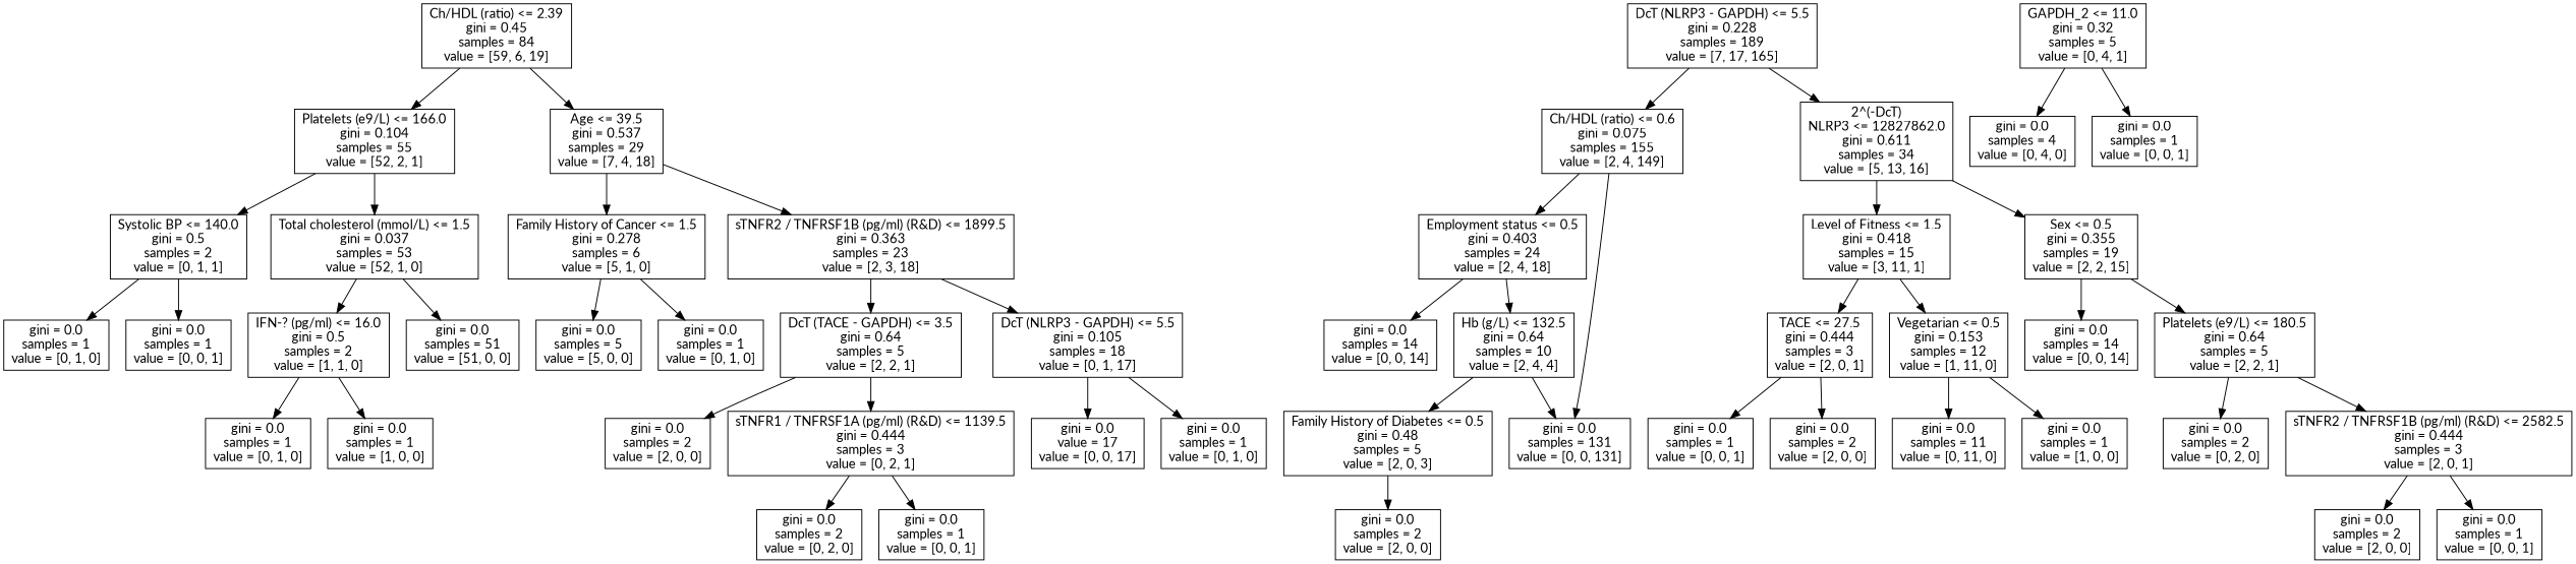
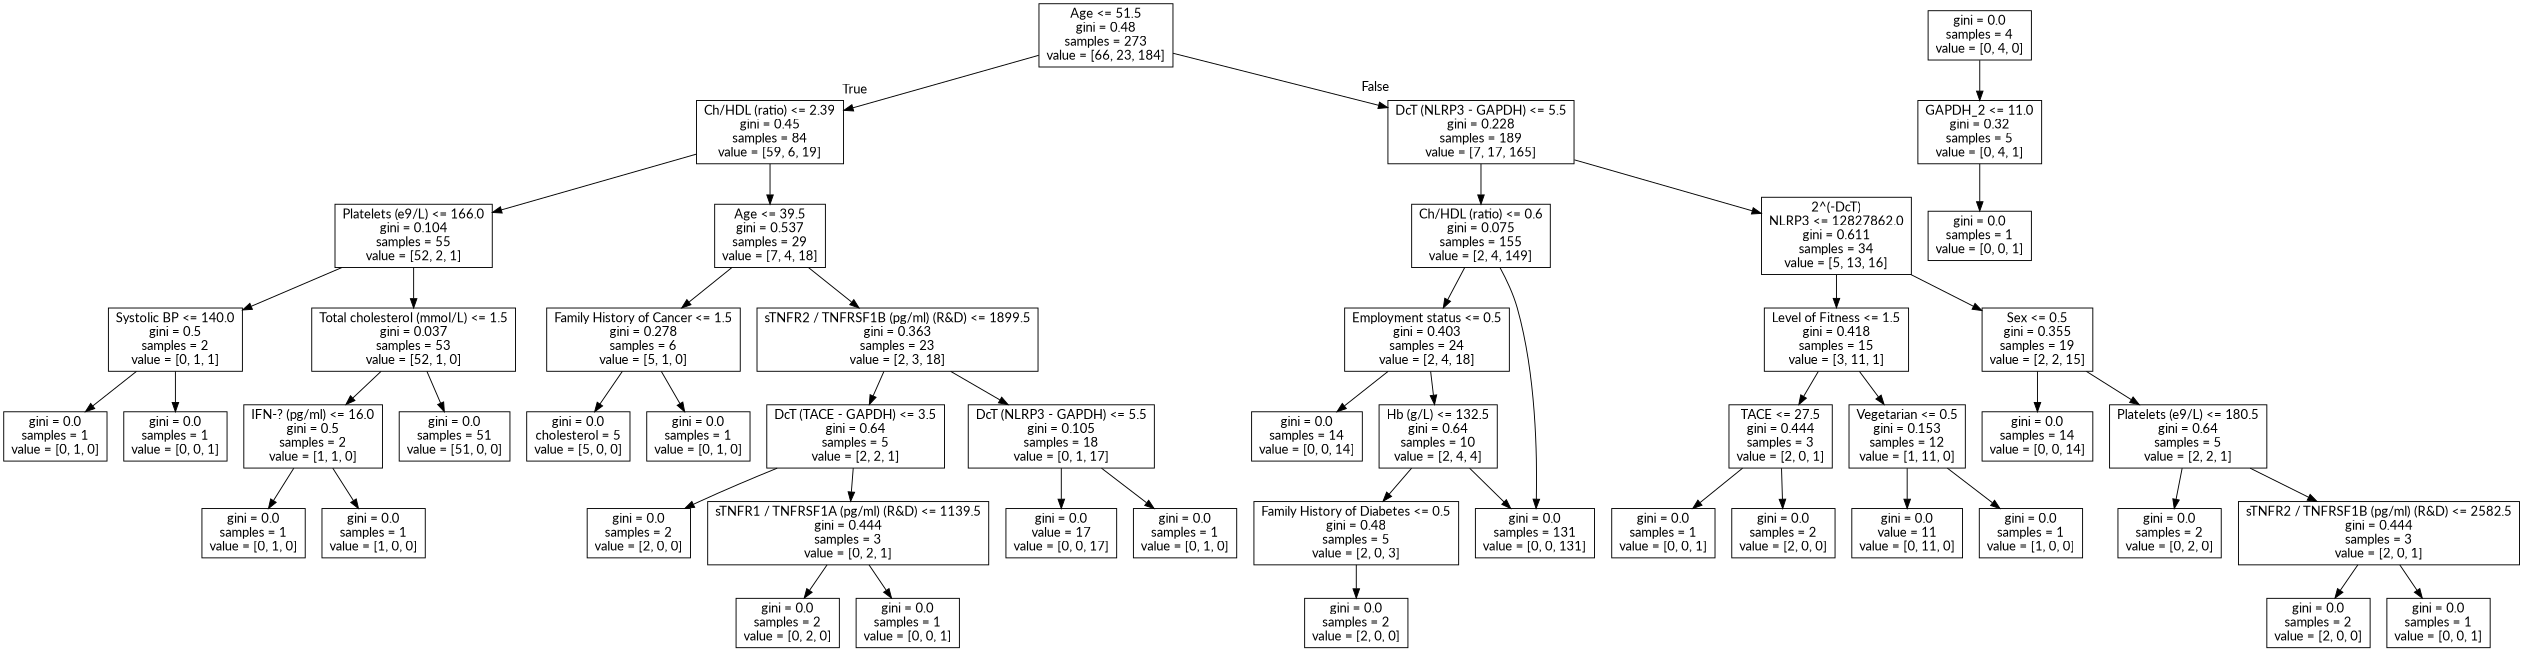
  digraph {
    fontname=Lato
    node [fontname=Lato shape=box]
    edge [fontname=Lato]
+   n1 [label="Age <= 51.5\ngini = 0.48\nsamples = 273\nvalue = [66, 23, 184]"]
    n2 [label="Ch/HDL (ratio) <= 2.39\ngini = 0.45\nsamples = 84\nvalue = [59, 6, 19]"]
    n3 [label="DcT (NLRP3 - GAPDH) <= 5.5\ngini = 0.228\nsamples = 189\nvalue = [7, 17, 165]"]
    n4 [label="Platelets (e9/L) <= 166.0\ngini = 0.104\nsamples = 55\nvalue = [52, 2, 1]"]
    n5 [label="Age <= 39.5\ngini = 0.537\nsamples = 29\nvalue = [7, 4, 18]"]
    n6 [label="Ch/HDL (ratio) <= 0.6\ngini = 0.075\nsamples = 155\nvalue = [2, 4, 149]"]
    n7 [label="2^(-DcT)\nNLRP3 <= 12827862.0\ngini = 0.611\nsamples = 34\nvalue = [5, 13, 16]"]
    n8 [label="Systolic BP <= 140.0\ngini = 0.5\nsamples = 2\nvalue = [0, 1, 1]"]
    n9 [label="Total cholesterol (mmol/L) <= 1.5\ngini = 0.037\nsamples = 53\nvalue = [52, 1, 0]"]
    n10 [label="Family History of Cancer <= 1.5\ngini = 0.278\nsamples = 6\nvalue = [5, 1, 0]"]
    n11 [label="sTNFR2 / TNFRSF1B (pg/ml) (R&D) <= 1899.5\ngini = 0.363\nsamples = 23\nvalue = [2, 3, 18]"]
    n12 [label="gini = 0.0\nsamples = 1\nvalue = [0, 1, 0]"]
    n13 [label="gini = 0.0\nsamples = 1\nvalue = [0, 0, 1]"]
    n14 [label="IFN-? (pg/ml) <= 16.0\ngini = 0.5\nsamples = 2\nvalue = [1, 1, 0]"]
    n15 [label="gini = 0.0\nsamples = 51\nvalue = [51, 0, 0]"]
    n16 [label="gini = 0.0\nsamples = 1\nvalue = [0, 1, 0]"]
    n17 [label="gini = 0.0\nsamples = 1\nvalue = [1, 0, 0]"]
-   n18 [label="gini = 0.0\nsamples = 5\nvalue = [5, 0, 0]"]
+   n18 [label="gini = 0.0\ncholesterol = 5\nvalue = [5, 0, 0]"]
    n19 [label="gini = 0.0\nsamples = 1\nvalue = [0, 1, 0]"]
    n20 [label="DcT (TACE - GAPDH) <= 3.5\ngini = 0.64\nsamples = 5\nvalue = [2, 2, 1]"]
    n21 [label="DcT (NLRP3 - GAPDH) <= 5.5\ngini = 0.105\nsamples = 18\nvalue = [0, 1, 17]"]
    n22 [label="gini = 0.0\nsamples = 2\nvalue = [2, 0, 0]"]
    n23 [label="sTNFR1 / TNFRSF1A (pg/ml) (R&D) <= 1139.5\ngini = 0.444\nsamples = 3\nvalue = [0, 2, 1]"]
    n24 [label="gini = 0.0\nvalue = 17\nvalue = [0, 0, 17]"]
    n25 [label="gini = 0.0\nsamples = 1\nvalue = [0, 1, 0]"]
    n26 [label="gini = 0.0\nsamples = 2\nvalue = [0, 2, 0]"]
    n27 [label="gini = 0.0\nsamples = 1\nvalue = [0, 0, 1]"]
    n28 [label="Employment status <= 0.5\ngini = 0.403\nsamples = 24\nvalue = [2, 4, 18]"]
    n29 [label="gini = 0.0\nsamples = 131\nvalue = [0, 0, 131]"]
    n30 [label="Level of Fitness <= 1.5\ngini = 0.418\nsamples = 15\nvalue = [3, 11, 1]"]
    n31 [label="Sex <= 0.5\ngini = 0.355\nsamples = 19\nvalue = [2, 2, 15]"]
    n32 [label="gini = 0.0\nsamples = 14\nvalue = [0, 0, 14]"]
    n33 [label="Hb (g/L) <= 132.5\ngini = 0.64\nsamples = 10\nvalue = [2, 4, 4]"]
    n34 [label="Family History of Diabetes <= 0.5\ngini = 0.48\nsamples = 5\nvalue = [2, 0, 3]"]
    n35 [label="gini = 0.0\nsamples = 2\nvalue = [2, 0, 0]"]
    n36 [label="GAPDH_2 <= 11.0\ngini = 0.32\nsamples = 5\nvalue = [0, 4, 1]"]
    n37 [label="gini = 0.0\nsamples = 4\nvalue = [0, 4, 0]"]
    n38 [label="gini = 0.0\nsamples = 1\nvalue = [0, 0, 1]"]
    n39 [label="TACE <= 27.5\ngini = 0.444\nsamples = 3\nvalue = [2, 0, 1]"]
    n40 [label="Vegetarian <= 0.5\ngini = 0.153\nsamples = 12\nvalue = [1, 11, 0]"]
    n41 [label="gini = 0.0\nsamples = 14\nvalue = [0, 0, 14]"]
    n42 [label="Platelets (e9/L) <= 180.5\ngini = 0.64\nsamples = 5\nvalue = [2, 2, 1]"]
    n43 [label="gini = 0.0\nsamples = 1\nvalue = [0, 0, 1]"]
    n44 [label="gini = 0.0\nsamples = 2\nvalue = [2, 0, 0]"]
-   n45 [label="gini = 0.0\nsamples = 11\nvalue = [0, 11, 0]"]
+   n45 [label="gini = 0.0\nvalue = 11\nvalue = [0, 11, 0]"]
    n46 [label="gini = 0.0\nsamples = 1\nvalue = [1, 0, 0]"]
    n47 [label="gini = 0.0\nsamples = 2\nvalue = [0, 2, 0]"]
    n48 [label="sTNFR2 / TNFRSF1B (pg/ml) (R&D) <= 2582.5\ngini = 0.444\nsamples = 3\nvalue = [2, 0, 1]"]
    n49 [label="gini = 0.0\nsamples = 2\nvalue = [2, 0, 0]"]
    n50 [label="gini = 0.0\nsamples = 1\nvalue = [0, 0, 1]"]
+   n1 -> n2 [headlabel=True labelangle=45 labeldistance=2.5]
+   n1 -> n3 [headlabel=False labelangle=-45 labeldistance=2.5]
    n2 -> n4
    n2 -> n5
    n3 -> n6
    n3 -> n7
    n4 -> n8
    n4 -> n9
    n5 -> n10
    n5 -> n11
    n6 -> n28
    n6 -> n29
    n7 -> n30
    n7 -> n31
    n8 -> n12
    n8 -> n13
    n9 -> n14
    n9 -> n15
    n10 -> n18
    n10 -> n19
    n11 -> n20
    n11 -> n21
    n14 -> n16
    n14 -> n17
    n20 -> n22
    n20 -> n23
    n21 -> n24
    n21 -> n25
    n23 -> n26
    n23 -> n27
    n28 -> n32
    n28 -> n33
    n30 -> n39
    n30 -> n40
    n31 -> n41
    n31 -> n42
    n33 -> n29
    n33 -> n34
    n34 -> n35
-   n36 -> n37
+   n37 -> n36
    n36 -> n38
    n39 -> n43
    n39 -> n44
    n40 -> n45
    n40 -> n46
    n42 -> n47
    n42 -> n48
    n48 -> n49
    n48 -> n50
  }
